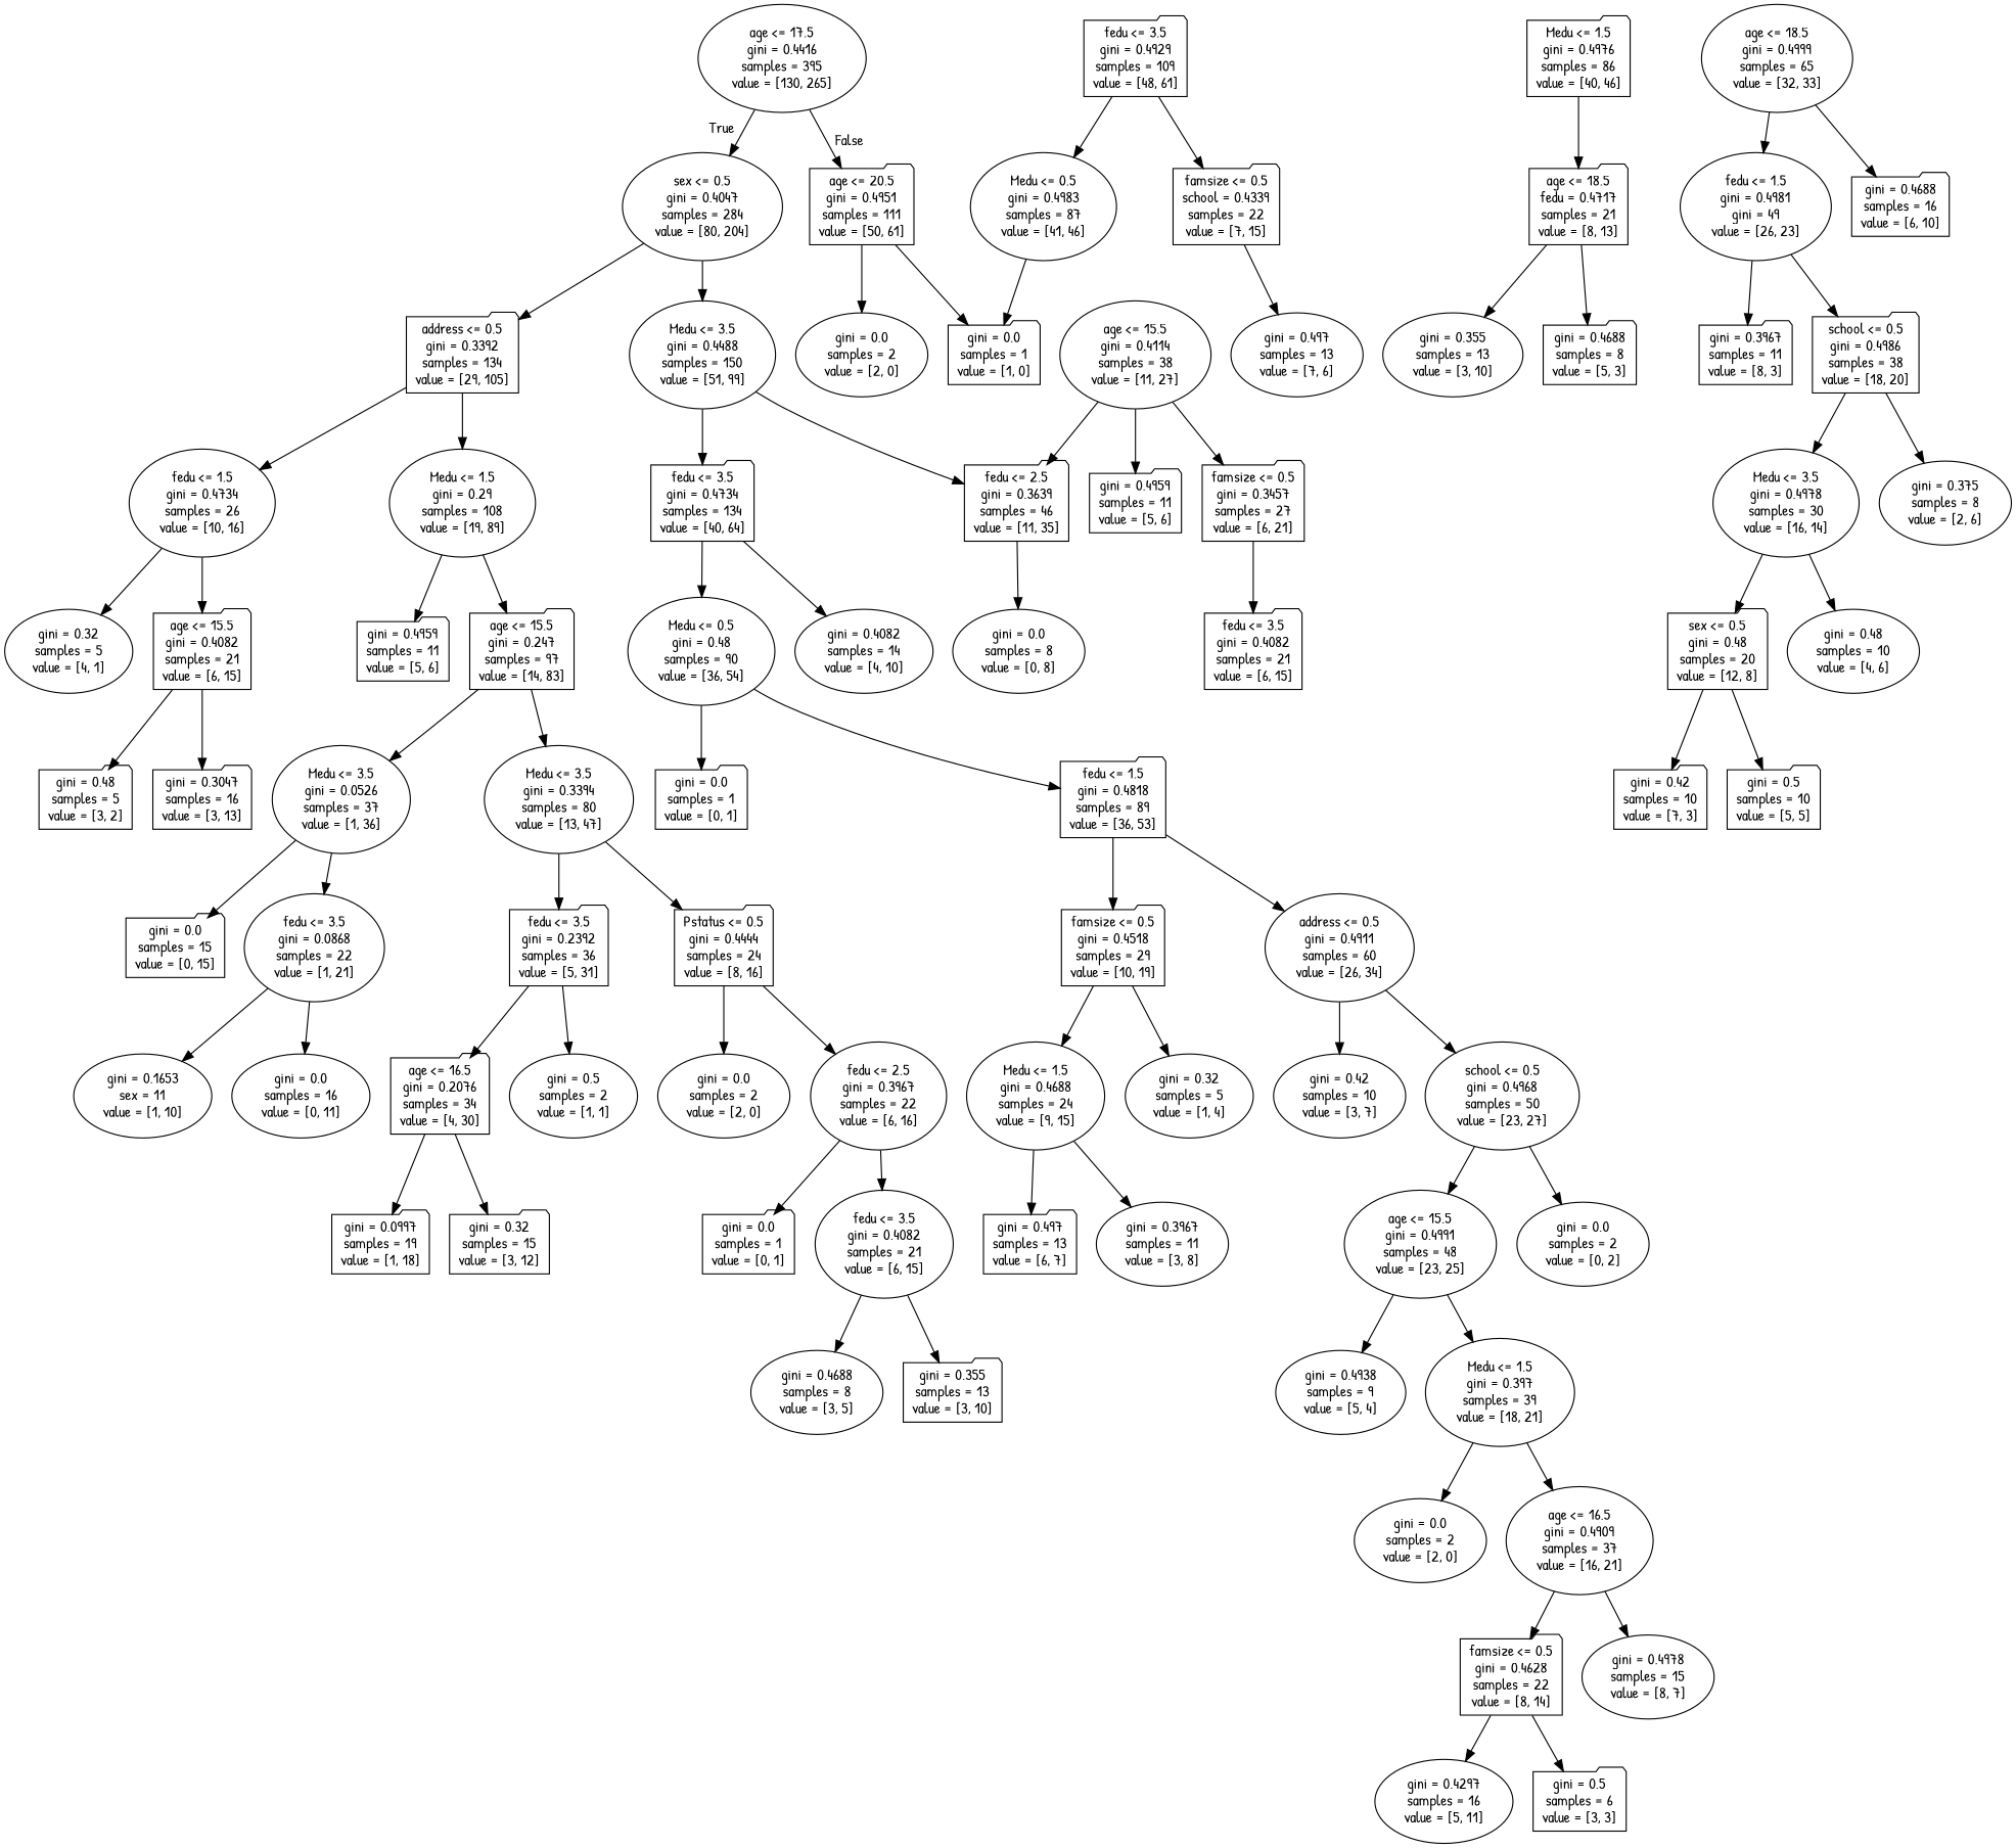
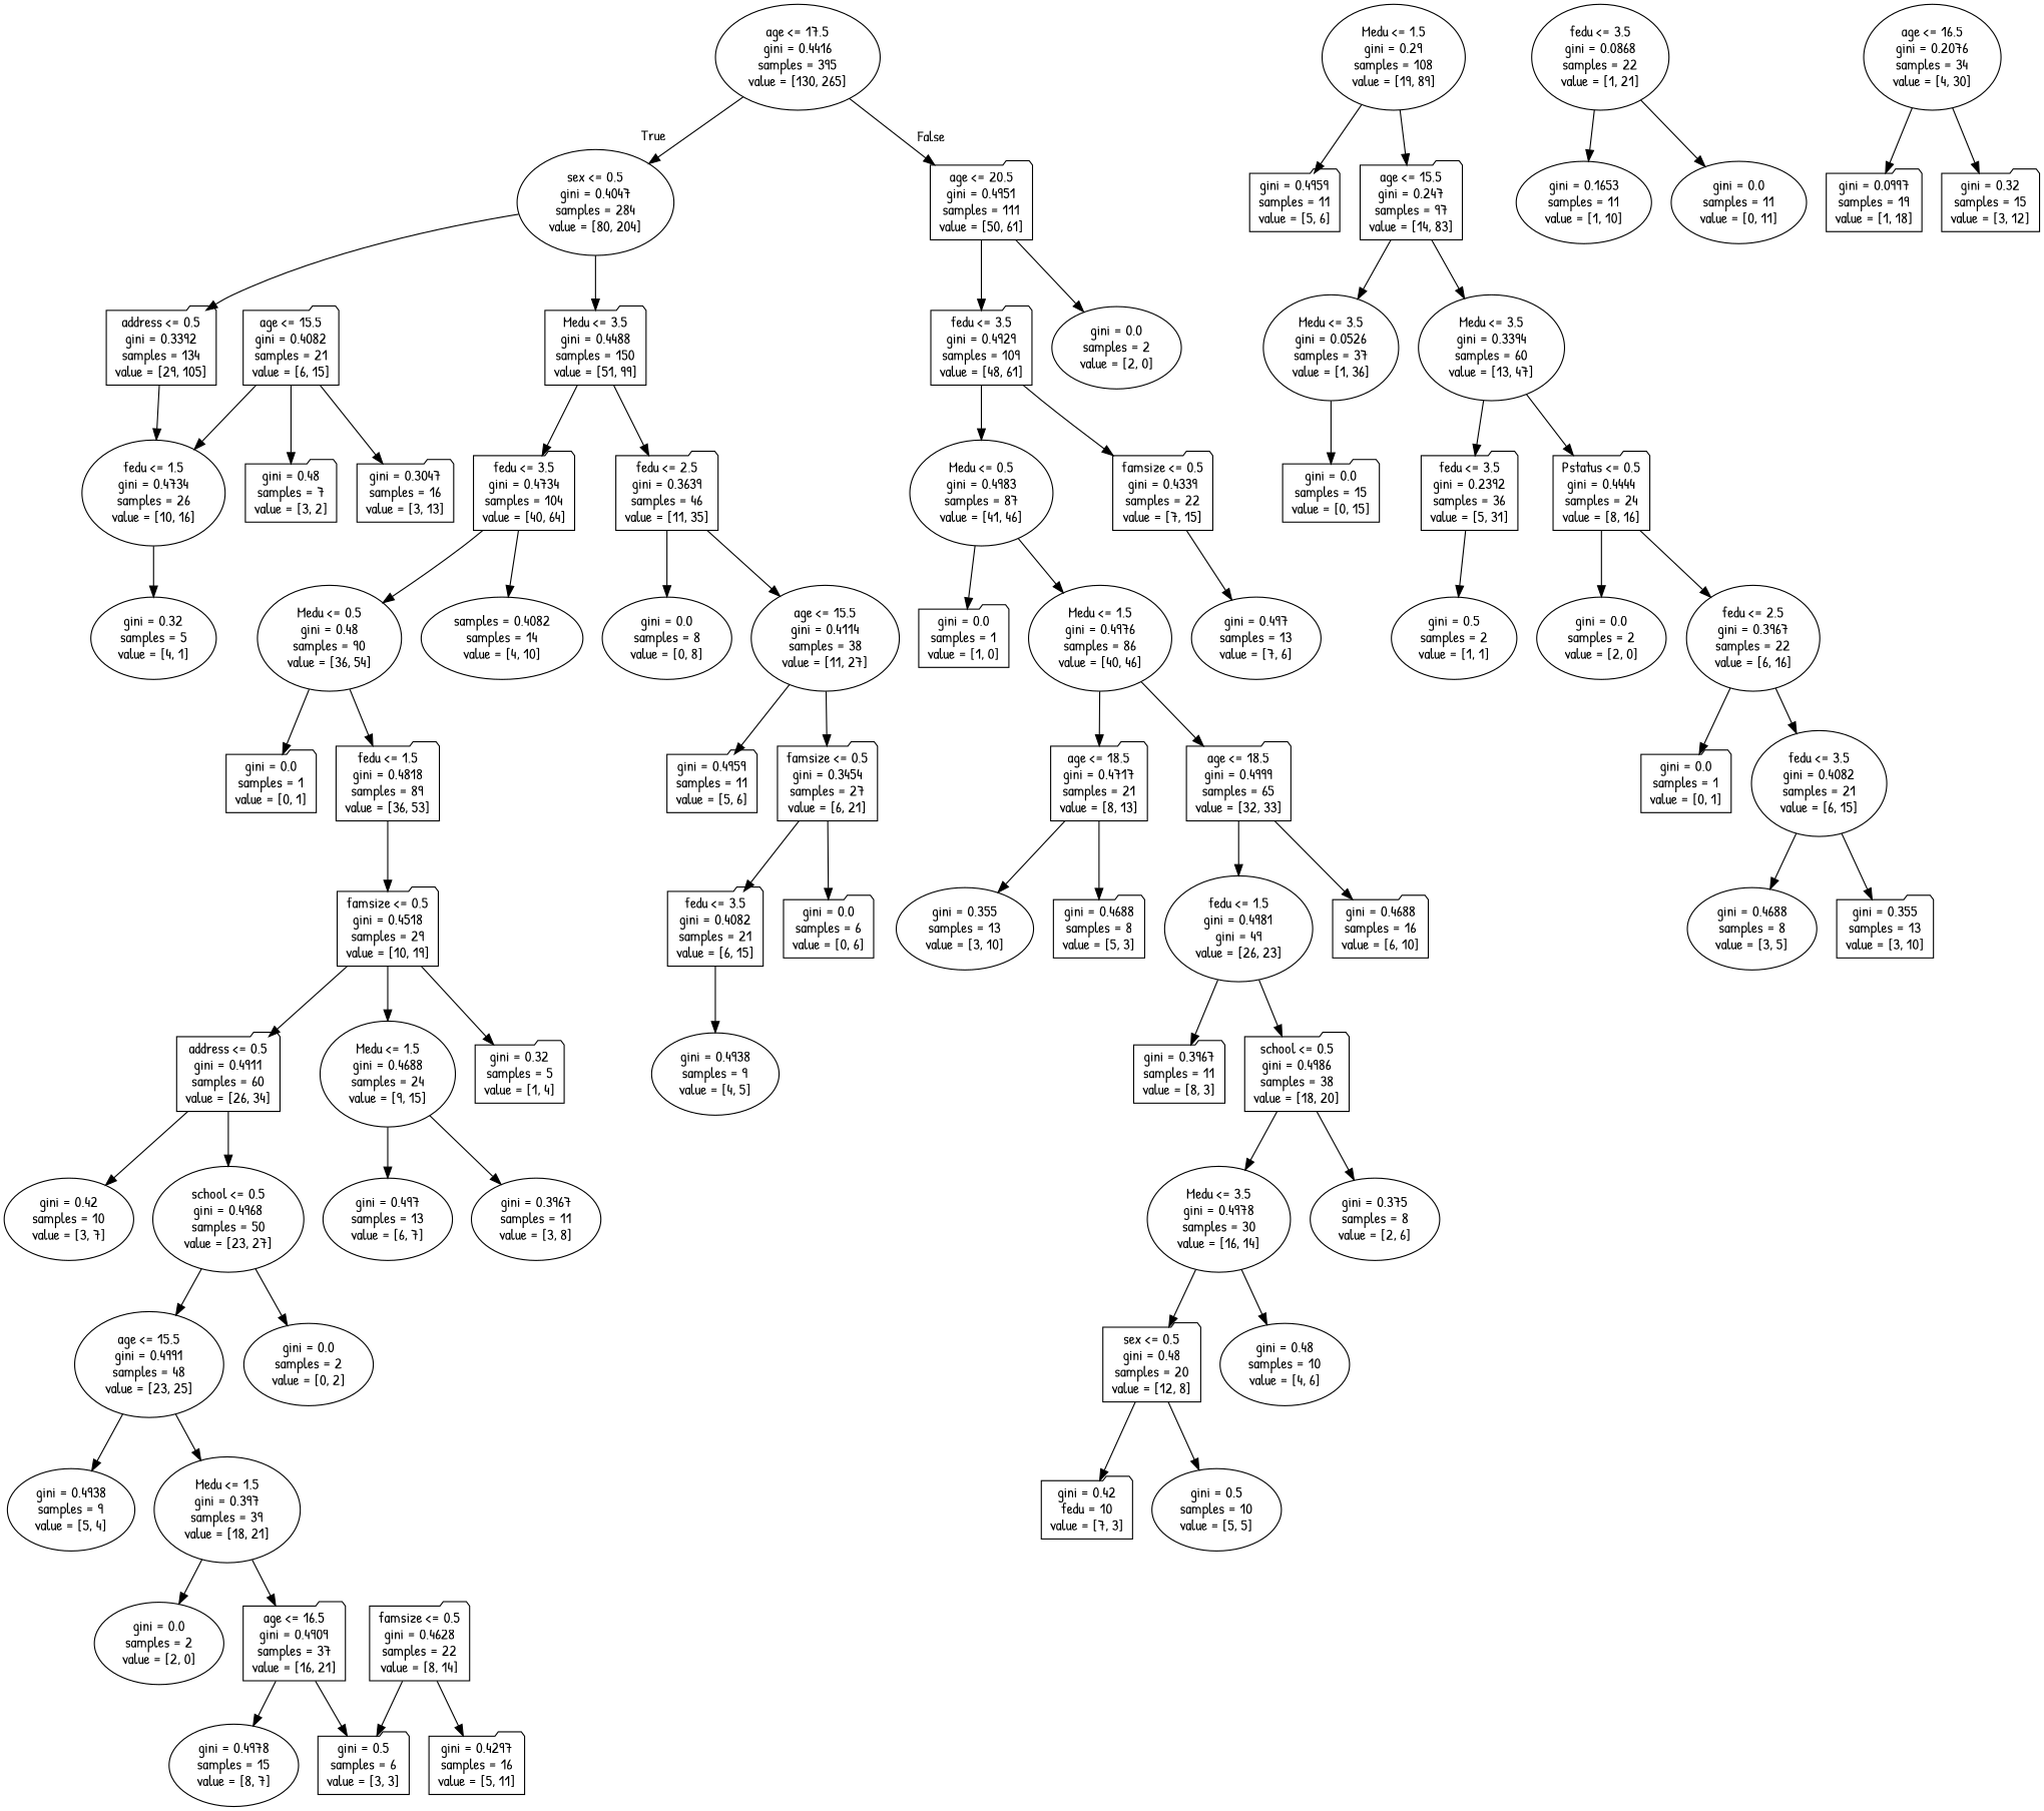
  digraph {
    fontname="Patrick Hand"
    node [fontname="Patrick Hand" shape=ellipse]
    edge [fontname="Patrick Hand"]
    n1 [label="age <= 17.5\ngini = 0.4416\nsamples = 395\nvalue = [130, 265]"]
    n2 [label="sex <= 0.5\ngini = 0.4047\nsamples = 284\nvalue = [80, 204]"]
    n3 [label="age <= 20.5\ngini = 0.4951\nsamples = 111\nvalue = [50, 61]" shape=folder]
    n4 [label="address <= 0.5\ngini = 0.3392\nsamples = 134\nvalue = [29, 105]" shape=folder]
-   n5 [label="Medu <= 3.5\ngini = 0.4488\nsamples = 150\nvalue = [51, 99]"]
+   n5 [label="Medu <= 3.5\ngini = 0.4488\nsamples = 150\nvalue = [51, 99]" shape=folder]
    n6 [label="fedu <= 3.5\ngini = 0.4929\nsamples = 109\nvalue = [48, 61]" shape=folder]
    n7 [label="gini = 0.0\nsamples = 2\nvalue = [2, 0]"]
    n8 [label="fedu <= 1.5\ngini = 0.4734\nsamples = 26\nvalue = [10, 16]"]
    n9 [label="Medu <= 1.5\ngini = 0.29\nsamples = 108\nvalue = [19, 89]"]
-   n10 [label="fedu <= 3.5\ngini = 0.4734\nsamples = 134\nvalue = [40, 64]" shape=folder]
+   n10 [label="fedu <= 3.5\ngini = 0.4734\nsamples = 104\nvalue = [40, 64]" shape=folder]
    n11 [label="fedu <= 2.5\ngini = 0.3639\nsamples = 46\nvalue = [11, 35]" shape=folder]
    n12 [label="gini = 0.32\nsamples = 5\nvalue = [4, 1]"]
    n13 [label="age <= 15.5\ngini = 0.4082\nsamples = 21\nvalue = [6, 15]" shape=folder]
    n14 [label="gini = 0.4959\nsamples = 11\nvalue = [5, 6]" shape=folder]
    n15 [label="age <= 15.5\ngini = 0.247\nsamples = 97\nvalue = [14, 83]" shape=folder]
-   n16 [label="gini = 0.48\nsamples = 5\nvalue = [3, 2]" shape=folder]
+   n16 [label="gini = 0.48\nsamples = 7\nvalue = [3, 2]" shape=folder]
    n17 [label="gini = 0.3047\nsamples = 16\nvalue = [3, 13]" shape=folder]
    n18 [label="Medu <= 3.5\ngini = 0.0526\nsamples = 37\nvalue = [1, 36]"]
-   n19 [label="Medu <= 3.5\ngini = 0.3394\nsamples = 80\nvalue = [13, 47]"]
+   n19 [label="Medu <= 3.5\ngini = 0.3394\nsamples = 60\nvalue = [13, 47]"]
    n20 [label="gini = 0.0\nsamples = 15\nvalue = [0, 15]" shape=folder]
    n21 [label="fedu <= 3.5\ngini = 0.0868\nsamples = 22\nvalue = [1, 21]"]
    n22 [label="fedu <= 3.5\ngini = 0.2392\nsamples = 36\nvalue = [5, 31]" shape=folder]
    n23 [label="Pstatus <= 0.5\ngini = 0.4444\nsamples = 24\nvalue = [8, 16]" shape=folder]
-   n24 [label="gini = 0.1653\nsex = 11\nvalue = [1, 10]"]
-   n25 [label="gini = 0.0\nsamples = 16\nvalue = [0, 11]"]
-   n26 [label="age <= 16.5\ngini = 0.2076\nsamples = 34\nvalue = [4, 30]" shape=folder]
+   n24 [label="gini = 0.1653\nsamples = 11\nvalue = [1, 10]"]
+   n25 [label="gini = 0.0\nsamples = 11\nvalue = [0, 11]"]
+   n26 [label="age <= 16.5\ngini = 0.2076\nsamples = 34\nvalue = [4, 30]"]
    n27 [label="gini = 0.5\nsamples = 2\nvalue = [1, 1]"]
    n28 [label="gini = 0.0\nsamples = 2\nvalue = [2, 0]"]
    n29 [label="fedu <= 2.5\ngini = 0.3967\nsamples = 22\nvalue = [6, 16]"]
    n30 [label="gini = 0.0997\nsamples = 19\nvalue = [1, 18]" shape=folder]
    n31 [label="gini = 0.32\nsamples = 15\nvalue = [3, 12]" shape=folder]
    n32 [label="gini = 0.0\nsamples = 1\nvalue = [0, 1]" shape=folder]
    n33 [label="fedu <= 3.5\ngini = 0.4082\nsamples = 21\nvalue = [6, 15]"]
    n34 [label="gini = 0.4688\nsamples = 8\nvalue = [3, 5]"]
    n35 [label="gini = 0.355\nsamples = 13\nvalue = [3, 10]" shape=folder]
    n36 [label="Medu <= 0.5\ngini = 0.48\nsamples = 90\nvalue = [36, 54]"]
-   n37 [label="gini = 0.4082\nsamples = 14\nvalue = [4, 10]"]
+   n37 [label="samples = 0.4082\nsamples = 14\nvalue = [4, 10]"]
    n38 [label="gini = 0.0\nsamples = 8\nvalue = [0, 8]"]
    n39 [label="age <= 15.5\ngini = 0.4114\nsamples = 38\nvalue = [11, 27]"]
    n40 [label="gini = 0.0\nsamples = 1\nvalue = [0, 1]" shape=folder]
    n41 [label="fedu <= 1.5\ngini = 0.4818\nsamples = 89\nvalue = [36, 53]" shape=folder]
    n42 [label="famsize <= 0.5\ngini = 0.4518\nsamples = 29\nvalue = [10, 19]" shape=folder]
-   n43 [label="address <= 0.5\ngini = 0.4911\nsamples = 60\nvalue = [26, 34]"]
+   n43 [label="address <= 0.5\ngini = 0.4911\nsamples = 60\nvalue = [26, 34]" shape=folder]
    n44 [label="Medu <= 1.5\ngini = 0.4688\nsamples = 24\nvalue = [9, 15]"]
-   n45 [label="gini = 0.32\nsamples = 5\nvalue = [1, 4]"]
+   n45 [label="gini = 0.32\nsamples = 5\nvalue = [1, 4]" shape=folder]
    n46 [label="gini = 0.42\nsamples = 10\nvalue = [3, 7]"]
    n47 [label="school <= 0.5\ngini = 0.4968\nsamples = 50\nvalue = [23, 27]"]
-   n48 [label="gini = 0.497\nsamples = 13\nvalue = [6, 7]" shape=folder]
+   n48 [label="gini = 0.497\nsamples = 13\nvalue = [6, 7]"]
    n49 [label="gini = 0.3967\nsamples = 11\nvalue = [3, 8]"]
    n50 [label="age <= 15.5\ngini = 0.4991\nsamples = 48\nvalue = [23, 25]"]
    n51 [label="gini = 0.0\nsamples = 2\nvalue = [0, 2]"]
    n52 [label="gini = 0.4938\nsamples = 9\nvalue = [5, 4]"]
    n53 [label="Medu <= 1.5\ngini = 0.397\nsamples = 39\nvalue = [18, 21]"]
    n54 [label="gini = 0.0\nsamples = 2\nvalue = [2, 0]"]
-   n55 [label="age <= 16.5\ngini = 0.4909\nsamples = 37\nvalue = [16, 21]"]
+   n55 [label="age <= 16.5\ngini = 0.4909\nsamples = 37\nvalue = [16, 21]" shape=folder]
    n56 [label="famsize <= 0.5\ngini = 0.4628\nsamples = 22\nvalue = [8, 14]" shape=folder]
    n57 [label="gini = 0.4978\nsamples = 15\nvalue = [8, 7]"]
-   n58 [label="gini = 0.4297\nsamples = 16\nvalue = [5, 11]"]
+   n58 [label="gini = 0.4297\nsamples = 16\nvalue = [5, 11]" shape=folder]
    n59 [label="gini = 0.5\nsamples = 6\nvalue = [3, 3]" shape=folder]
    n60 [label="gini = 0.4959\nsamples = 11\nvalue = [5, 6]" shape=folder]
-   n61 [label="famsize <= 0.5\ngini = 0.3457\nsamples = 27\nvalue = [6, 21]" shape=folder]
+   n61 [label="famsize <= 0.5\ngini = 0.3454\nsamples = 27\nvalue = [6, 21]" shape=folder]
    n62 [label="fedu <= 3.5\ngini = 0.4082\nsamples = 21\nvalue = [6, 15]" shape=folder]
+   n63 [label="gini = 0.0\nsamples = 6\nvalue = [0, 6]" shape=folder]
+   n64 [label="gini = 0.4938\nsamples = 9\nvalue = [4, 5]"]
    n65 [label="Medu <= 0.5\ngini = 0.4983\nsamples = 87\nvalue = [41, 46]"]
-   n66 [label="famsize <= 0.5\nschool = 0.4339\nsamples = 22\nvalue = [7, 15]" shape=folder]
+   n66 [label="famsize <= 0.5\ngini = 0.4339\nsamples = 22\nvalue = [7, 15]" shape=folder]
    n67 [label="gini = 0.0\nsamples = 1\nvalue = [1, 0]" shape=folder]
-   n68 [label="Medu <= 1.5\ngini = 0.4976\nsamples = 86\nvalue = [40, 46]" shape=folder]
+   n68 [label="Medu <= 1.5\ngini = 0.4976\nsamples = 86\nvalue = [40, 46]"]
    n69 [label="gini = 0.497\nsamples = 13\nvalue = [7, 6]"]
-   n70 [label="age <= 18.5\nfedu = 0.4717\nsamples = 21\nvalue = [8, 13]" shape=folder]
-   n71 [label="age <= 18.5\ngini = 0.4999\nsamples = 65\nvalue = [32, 33]"]
+   n70 [label="age <= 18.5\ngini = 0.4717\nsamples = 21\nvalue = [8, 13]" shape=folder]
+   n71 [label="age <= 18.5\ngini = 0.4999\nsamples = 65\nvalue = [32, 33]" shape=folder]
    n72 [label="gini = 0.355\nsamples = 13\nvalue = [3, 10]"]
    n73 [label="gini = 0.4688\nsamples = 8\nvalue = [5, 3]" shape=folder]
    n74 [label="fedu <= 1.5\ngini = 0.4981\ngini = 49\nvalue = [26, 23]"]
    n75 [label="gini = 0.4688\nsamples = 16\nvalue = [6, 10]" shape=folder]
    n76 [label="gini = 0.3967\nsamples = 11\nvalue = [8, 3]" shape=folder]
    n77 [label="school <= 0.5\ngini = 0.4986\nsamples = 38\nvalue = [18, 20]" shape=folder]
    n78 [label="Medu <= 3.5\ngini = 0.4978\nsamples = 30\nvalue = [16, 14]"]
    n79 [label="gini = 0.375\nsamples = 8\nvalue = [2, 6]"]
    n80 [label="sex <= 0.5\ngini = 0.48\nsamples = 20\nvalue = [12, 8]" shape=folder]
    n81 [label="gini = 0.48\nsamples = 10\nvalue = [4, 6]"]
-   n82 [label="gini = 0.42\nsamples = 10\nvalue = [7, 3]" shape=folder]
-   n83 [label="gini = 0.5\nsamples = 10\nvalue = [5, 5]" shape=folder]
+   n82 [label="gini = 0.42\nfedu = 10\nvalue = [7, 3]" shape=folder]
+   n83 [label="gini = 0.5\nsamples = 10\nvalue = [5, 5]"]
    n1 -> n2 [headlabel=True labelangle=45 labeldistance=2.5]
    n1 -> n3 [headlabel=False labelangle=-45 labeldistance=2.5]
    n2 -> n4
    n2 -> n5
-   n3 -> n67
+   n3 -> n6
    n3 -> n7
    n4 -> n8
-   n4 -> n9
    n5 -> n10
    n5 -> n11
    n6 -> n65
    n6 -> n66
    n8 -> n12
-   n8 -> n13
+   n13 -> n8
    n9 -> n14
    n9 -> n15
    n10 -> n36
    n10 -> n37
    n11 -> n38
-   n39 -> n11
+   n11 -> n39
    n13 -> n16
    n13 -> n17
    n15 -> n18
    n15 -> n19
    n18 -> n20
-   n18 -> n21
    n19 -> n22
    n19 -> n23
    n21 -> n24
    n21 -> n25
-   n22 -> n26
    n22 -> n27
    n23 -> n28
    n23 -> n29
    n26 -> n30
    n26 -> n31
    n29 -> n32
    n29 -> n33
    n33 -> n34
    n33 -> n35
    n36 -> n40
    n36 -> n41
    n39 -> n60
    n39 -> n61
    n41 -> n42
-   n41 -> n43
+   n42 -> n43
    n42 -> n44
    n42 -> n45
    n43 -> n46
    n43 -> n47
    n44 -> n48
    n44 -> n49
    n47 -> n50
    n47 -> n51
    n50 -> n52
    n50 -> n53
    n53 -> n54
    n53 -> n55
-   n55 -> n56
+   n55 -> n59
    n55 -> n57
    n56 -> n58
    n56 -> n59
    n61 -> n62
+   n61 -> n63
+   n62 -> n64
    n65 -> n67
+   n65 -> n68
    n66 -> n69
    n68 -> n70
+   n68 -> n71
    n70 -> n72
    n70 -> n73
    n71 -> n74
    n71 -> n75
    n74 -> n76
    n74 -> n77
    n77 -> n78
    n77 -> n79
    n78 -> n80
    n78 -> n81
    n80 -> n82
    n80 -> n83
  }
